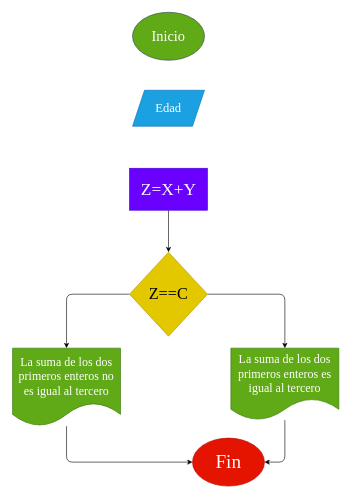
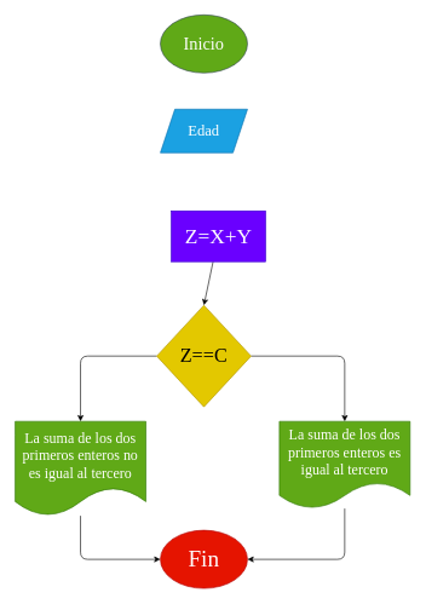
  <mxCell id="0" />
  <mxCell id="1" parent="0" />
  <mxCell id="2" value="&lt;font style=&quot;font-size: 24px;&quot;&gt;Inicio&lt;/font&gt;" style="ellipse;whiteSpace=wrap;html=1;fillColor=#60a917;fontColor=#ffffff;strokeColor=#314354;fontFamily=Comic Sans MS;fontSize=24;" parent="1" vertex="1"><mxGeometry x="220" y="20" width="120" height="80" as="geometry" /></mxCell>
  <mxCell id="3" value="&lt;font style=&quot;font-size: 21px&quot;&gt;Edad&lt;/font&gt;" style="shape=parallelogram;perimeter=parallelogramPerimeter;whiteSpace=wrap;html=1;fixedSize=1;fillColor=#1ba1e2;fontColor=#ffffff;strokeColor=#006EAF;fontSize=21;fontFamily=Comic Sans MS;" parent="1" vertex="1"><mxGeometry x="220" y="150" width="120" height="60" as="geometry" /></mxCell>
  <mxCell id="4" style="edgeStyle=none;html=1;entryX=0.5;entryY=0;entryDx=0;entryDy=0;fontSize=18;" parent="1" source="6" target="10" edge="1"><mxGeometry relative="1" as="geometry"><Array as="points"><mxPoint x="474" y="490" /></Array></mxGeometry></mxCell>
  <mxCell id="5" style="edgeStyle=none;html=1;exitX=0;exitY=0.5;exitDx=0;exitDy=0;entryX=0.5;entryY=0;entryDx=0;entryDy=0;fontSize=18;" parent="1" source="6" target="8" edge="1"><mxGeometry relative="1" as="geometry"><Array as="points"><mxPoint x="110" y="490" /></Array></mxGeometry></mxCell>
  <mxCell id="6" value="Z==C" style="rhombus;whiteSpace=wrap;html=1;fontSize=27;fillColor=#e3c800;fontColor=#000000;strokeColor=#B09500;fontFamily=Comic Sans MS;" parent="1" vertex="1"><mxGeometry x="215" y="420" width="130" height="140" as="geometry" /></mxCell>
  <mxCell id="7" style="edgeStyle=none;html=1;entryX=0;entryY=0.5;entryDx=0;entryDy=0;fontSize=18;" parent="1" source="8" target="11" edge="1"><mxGeometry relative="1" as="geometry"><Array as="points"><mxPoint x="110" y="770" /></Array></mxGeometry></mxCell>
  <mxCell id="8" value="La suma de los dos primeros enteros no es igual al tercero" style="shape=document;whiteSpace=wrap;html=1;boundedLbl=1;fontSize=20;fillColor=#60a917;fontColor=#ffffff;strokeColor=#2D7600;fontFamily=Comic Sans MS;" parent="1" vertex="1"><mxGeometry x="20" y="580" width="180" height="130" as="geometry" /></mxCell>
  <mxCell id="9" style="edgeStyle=none;html=1;entryX=1;entryY=0.5;entryDx=0;entryDy=0;fontSize=18;" parent="1" source="10" target="11" edge="1"><mxGeometry relative="1" as="geometry"><Array as="points"><mxPoint x="474" y="770" /></Array></mxGeometry></mxCell>
  <mxCell id="10" value="La suma de los dos primeros enteros es igual al tercero" style="shape=document;whiteSpace=wrap;html=1;boundedLbl=1;fontSize=20;fillColor=#60a917;fontColor=#ffffff;strokeColor=#2D7600;fontFamily=Comic Sans MS;" parent="1" vertex="1"><mxGeometry x="384" y="580" width="180" height="120" as="geometry" /></mxCell>
- <mxCell id="11" value="Fin" style="ellipse;whiteSpace=wrap;html=1;fontSize=32;fillColor=#e51400;fontColor=#ffffff;strokeColor=#B20000;fontFamily=Comic Sans MS;" parent="1" vertex="1"><mxGeometry x="320" y="730" width="120" height="80" as="geometry" /></mxCell>
+ <mxCell id="11" value="Fin" style="ellipse;whiteSpace=wrap;html=1;fontSize=32;fillColor=#e51400;fontColor=#ffffff;strokeColor=#B20000;fontFamily=Comic Sans MS;" parent="1" vertex="1"><mxGeometry x="220" y="730" width="120" height="80" as="geometry" /></mxCell>
  <mxCell id="12" style="edgeStyle=none;html=1;entryX=0.5;entryY=0;entryDx=0;entryDy=0;fontSize=18;" parent="1" source="13" target="6" edge="1"><mxGeometry relative="1" as="geometry" /></mxCell>
- <mxCell id="13" value="&lt;font style=&quot;font-size: 29px; font-weight: normal;&quot;&gt;Z=X+Y&lt;/font&gt;" style="text;strokeColor=#3700CC;fillColor=#6a00ff;html=1;fontSize=29;fontStyle=1;verticalAlign=middle;align=center;fontColor=#ffffff;fontFamily=Comic Sans MS;" parent="1" vertex="1"><mxGeometry x="215" y="280" width="130" height="70" as="geometry" /></mxCell>
+ <mxCell id="13" value="&lt;font style=&quot;font-size: 29px; font-weight: normal;&quot;&gt;Z=X+Y&lt;/font&gt;" style="text;strokeColor=#3700CC;fillColor=#6a00ff;html=1;fontSize=29;fontStyle=1;verticalAlign=middle;align=center;fontColor=#ffffff;fontFamily=Comic Sans MS;" parent="1" vertex="1"><mxGeometry x="235" y="290" width="130" height="70" as="geometry" /></mxCell>
